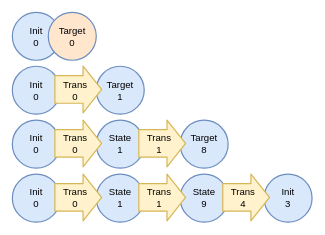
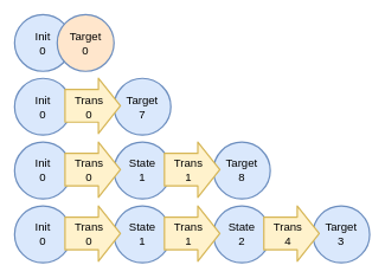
  <mxCell id="0" />
  <mxCell id="1" parent="0" />
- <mxCell id="2" value="Target&lt;br style=&quot;font-size: 16px&quot;&gt;1" style="ellipse;whiteSpace=wrap;html=1;aspect=fixed;rounded=1;fontSize=16;fillColor=#dae8fc;strokeColor=#6c8ebf;strokeWidth=2;" vertex="1" parent="1"><mxGeometry x="160" y="110" width="80" height="80" as="geometry" /></mxCell>
+ <mxCell id="2" value="Target&lt;br style=&quot;font-size: 16px&quot;&gt;7" style="ellipse;whiteSpace=wrap;html=1;aspect=fixed;rounded=1;fontSize=16;fillColor=#dae8fc;strokeColor=#6c8ebf;strokeWidth=2;" vertex="1" parent="1"><mxGeometry x="160" y="110" width="80" height="80" as="geometry" /></mxCell>
  <mxCell id="3" value="Init&lt;br style=&quot;font-size: 16px;&quot;&gt;0" style="ellipse;whiteSpace=wrap;html=1;aspect=fixed;rounded=1;fontSize=16;fillColor=#dae8fc;strokeColor=#6c8ebf;strokeWidth=2;" vertex="1" parent="1"><mxGeometry x="20" y="110" width="80" height="80" as="geometry" /></mxCell>
  <mxCell id="4" value="" style="group" vertex="1" connectable="0" parent="1"><mxGeometry x="90" y="125" width="80" height="50" as="geometry" /></mxCell>
  <mxCell id="5" value="" style="group" vertex="1" connectable="0" parent="4"><mxGeometry width="80" height="50" as="geometry" /></mxCell>
  <mxCell id="6" value="" style="shape=flexArrow;endArrow=classic;html=1;fillColor=#fff2cc;strokeColor=#d6b656;endWidth=30;endSize=9.67;width=45;strokeWidth=2;" parent="5" edge="1"><mxGeometry y="-1.25" width="50.0" height="125" as="geometry"><mxPoint y="23.75" as="sourcePoint" /><mxPoint x="80" y="23.75" as="targetPoint" /></mxGeometry></mxCell>
  <mxCell id="7" value="Trans 0" style="text;html=1;strokeColor=none;fillColor=none;align=center;verticalAlign=middle;whiteSpace=wrap;rounded=0;fontSize=16;" parent="4" vertex="1"><mxGeometry x="10" width="50" height="50" as="geometry" /></mxCell>
  <mxCell id="8" value="Init&lt;br style=&quot;font-size: 16px;&quot;&gt;0" style="ellipse;whiteSpace=wrap;html=1;aspect=fixed;rounded=1;fontSize=16;fillColor=#dae8fc;strokeColor=#6c8ebf;strokeWidth=2;" vertex="1" parent="1"><mxGeometry x="20" y="20" width="80" height="80" as="geometry" /></mxCell>
  <mxCell id="9" value="Target&lt;br style=&quot;font-size: 16px&quot;&gt;0" style="ellipse;whiteSpace=wrap;html=1;aspect=fixed;rounded=1;fontSize=16;fillColor=#ffe6cc;strokeColor=#6c8ebf;strokeWidth=2;" vertex="1" parent="1"><mxGeometry x="80" y="20" width="80" height="80" as="geometry" /></mxCell>
  <mxCell id="10" value="State&lt;br style=&quot;font-size: 16px&quot;&gt;1" style="ellipse;whiteSpace=wrap;html=1;aspect=fixed;rounded=1;fontSize=16;fillColor=#dae8fc;strokeColor=#6c8ebf;strokeWidth=2;" vertex="1" parent="1"><mxGeometry x="160" y="200" width="80" height="80" as="geometry" /></mxCell>
  <mxCell id="11" value="Init&lt;br style=&quot;font-size: 16px;&quot;&gt;0" style="ellipse;whiteSpace=wrap;html=1;aspect=fixed;rounded=1;fontSize=16;fillColor=#dae8fc;strokeColor=#6c8ebf;strokeWidth=2;" vertex="1" parent="1"><mxGeometry x="20" y="200" width="80" height="80" as="geometry" /></mxCell>
  <mxCell id="12" value="" style="group" vertex="1" connectable="0" parent="1"><mxGeometry x="90" y="215" width="80" height="50" as="geometry" /></mxCell>
  <mxCell id="13" value="" style="group" vertex="1" connectable="0" parent="12"><mxGeometry width="80" height="50" as="geometry" /></mxCell>
  <mxCell id="14" value="" style="shape=flexArrow;endArrow=classic;html=1;fillColor=#fff2cc;strokeColor=#d6b656;endWidth=30;endSize=9.67;width=45;strokeWidth=2;" edge="1" parent="13"><mxGeometry y="-1.25" width="50.0" height="125" as="geometry"><mxPoint y="23.75" as="sourcePoint" /><mxPoint x="80" y="23.75" as="targetPoint" /></mxGeometry></mxCell>
  <mxCell id="15" value="Trans 0" style="text;html=1;strokeColor=none;fillColor=none;align=center;verticalAlign=middle;whiteSpace=wrap;rounded=0;fontSize=16;" vertex="1" parent="12"><mxGeometry x="10" width="50" height="50" as="geometry" /></mxCell>
  <mxCell id="16" value="Target&lt;br style=&quot;font-size: 16px&quot;&gt;8" style="ellipse;whiteSpace=wrap;html=1;aspect=fixed;rounded=1;fontSize=16;fillColor=#dae8fc;strokeColor=#6c8ebf;strokeWidth=2;" vertex="1" parent="1"><mxGeometry x="300" y="200" width="80" height="80" as="geometry" /></mxCell>
  <mxCell id="17" value="" style="group" vertex="1" connectable="0" parent="1"><mxGeometry x="230" y="215" width="80" height="50" as="geometry" /></mxCell>
  <mxCell id="18" value="" style="group" vertex="1" connectable="0" parent="17"><mxGeometry width="80" height="50" as="geometry" /></mxCell>
  <mxCell id="19" value="" style="shape=flexArrow;endArrow=classic;html=1;fillColor=#fff2cc;strokeColor=#d6b656;endWidth=30;endSize=9.67;width=45;strokeWidth=2;" edge="1" parent="18"><mxGeometry y="-1.25" width="50.0" height="125" as="geometry"><mxPoint y="23.75" as="sourcePoint" /><mxPoint x="80" y="23.75" as="targetPoint" /></mxGeometry></mxCell>
  <mxCell id="20" value="Trans 1" style="text;html=1;strokeColor=none;fillColor=none;align=center;verticalAlign=middle;whiteSpace=wrap;rounded=0;fontSize=16;" vertex="1" parent="17"><mxGeometry x="10" width="50" height="50" as="geometry" /></mxCell>
  <mxCell id="21" value="State&lt;br style=&quot;font-size: 16px&quot;&gt;1" style="ellipse;whiteSpace=wrap;html=1;aspect=fixed;rounded=1;fontSize=16;fillColor=#dae8fc;strokeColor=#6c8ebf;strokeWidth=2;" vertex="1" parent="1"><mxGeometry x="160" y="290" width="80" height="80" as="geometry" /></mxCell>
  <mxCell id="22" value="Init&lt;br style=&quot;font-size: 16px;&quot;&gt;0" style="ellipse;whiteSpace=wrap;html=1;aspect=fixed;rounded=1;fontSize=16;fillColor=#dae8fc;strokeColor=#6c8ebf;strokeWidth=2;" vertex="1" parent="1"><mxGeometry x="20" y="290" width="80" height="80" as="geometry" /></mxCell>
  <mxCell id="23" value="" style="group" vertex="1" connectable="0" parent="1"><mxGeometry x="90" y="305" width="80" height="50" as="geometry" /></mxCell>
  <mxCell id="24" value="" style="group" vertex="1" connectable="0" parent="23"><mxGeometry width="80" height="50" as="geometry" /></mxCell>
  <mxCell id="25" value="" style="shape=flexArrow;endArrow=classic;html=1;fillColor=#fff2cc;strokeColor=#d6b656;endWidth=30;endSize=9.67;width=45;strokeWidth=2;" edge="1" parent="24"><mxGeometry y="-1.25" width="50.0" height="125" as="geometry"><mxPoint y="23.75" as="sourcePoint" /><mxPoint x="80" y="23.75" as="targetPoint" /></mxGeometry></mxCell>
  <mxCell id="26" value="Trans 0" style="text;html=1;strokeColor=none;fillColor=none;align=center;verticalAlign=middle;whiteSpace=wrap;rounded=0;fontSize=16;" vertex="1" parent="23"><mxGeometry x="10" width="50" height="50" as="geometry" /></mxCell>
- <mxCell id="27" value="State&lt;br style=&quot;font-size: 16px&quot;&gt;9" style="ellipse;whiteSpace=wrap;html=1;aspect=fixed;rounded=1;fontSize=16;fillColor=#dae8fc;strokeColor=#6c8ebf;strokeWidth=2;" vertex="1" parent="1"><mxGeometry x="300" y="290" width="80" height="80" as="geometry" /></mxCell>
+ <mxCell id="27" value="State&lt;br style=&quot;font-size: 16px&quot;&gt;2" style="ellipse;whiteSpace=wrap;html=1;aspect=fixed;rounded=1;fontSize=16;fillColor=#dae8fc;strokeColor=#6c8ebf;strokeWidth=2;" vertex="1" parent="1"><mxGeometry x="300" y="290" width="80" height="80" as="geometry" /></mxCell>
  <mxCell id="28" value="" style="group" vertex="1" connectable="0" parent="1"><mxGeometry x="230" y="305" width="80" height="50" as="geometry" /></mxCell>
  <mxCell id="29" value="" style="group" vertex="1" connectable="0" parent="28"><mxGeometry width="80" height="50" as="geometry" /></mxCell>
  <mxCell id="30" value="" style="shape=flexArrow;endArrow=classic;html=1;fillColor=#fff2cc;strokeColor=#d6b656;endWidth=30;endSize=9.67;width=45;strokeWidth=2;" edge="1" parent="29"><mxGeometry y="-1.25" width="50.0" height="125" as="geometry"><mxPoint y="23.75" as="sourcePoint" /><mxPoint x="80" y="23.75" as="targetPoint" /></mxGeometry></mxCell>
  <mxCell id="31" value="Trans 1" style="text;html=1;strokeColor=none;fillColor=none;align=center;verticalAlign=middle;whiteSpace=wrap;rounded=0;fontSize=16;" vertex="1" parent="28"><mxGeometry x="10" width="50" height="50" as="geometry" /></mxCell>
- <mxCell id="32" value="Init&lt;br style=&quot;font-size: 16px&quot;&gt;3" style="ellipse;whiteSpace=wrap;html=1;aspect=fixed;rounded=1;fontSize=16;fillColor=#dae8fc;strokeColor=#6c8ebf;strokeWidth=2;" vertex="1" parent="1"><mxGeometry x="440" y="290" width="80" height="80" as="geometry" /></mxCell>
+ <mxCell id="32" value="Target&lt;br style=&quot;font-size: 16px&quot;&gt;3" style="ellipse;whiteSpace=wrap;html=1;aspect=fixed;rounded=1;fontSize=16;fillColor=#dae8fc;strokeColor=#6c8ebf;strokeWidth=2;" vertex="1" parent="1"><mxGeometry x="440" y="290" width="80" height="80" as="geometry" /></mxCell>
  <mxCell id="33" value="" style="group" vertex="1" connectable="0" parent="1"><mxGeometry x="370" y="305" width="80" height="50" as="geometry" /></mxCell>
  <mxCell id="34" value="" style="group" vertex="1" connectable="0" parent="33"><mxGeometry width="80" height="50" as="geometry" /></mxCell>
  <mxCell id="35" value="" style="shape=flexArrow;endArrow=classic;html=1;fillColor=#fff2cc;strokeColor=#d6b656;endWidth=30;endSize=9.67;width=45;strokeWidth=2;" edge="1" parent="34"><mxGeometry y="-1.25" width="50.0" height="125" as="geometry"><mxPoint y="23.75" as="sourcePoint" /><mxPoint x="80" y="23.75" as="targetPoint" /></mxGeometry></mxCell>
  <mxCell id="36" value="Trans 4" style="text;html=1;strokeColor=none;fillColor=none;align=center;verticalAlign=middle;whiteSpace=wrap;rounded=0;fontSize=16;" vertex="1" parent="33"><mxGeometry x="10" width="50" height="50" as="geometry" /></mxCell>
